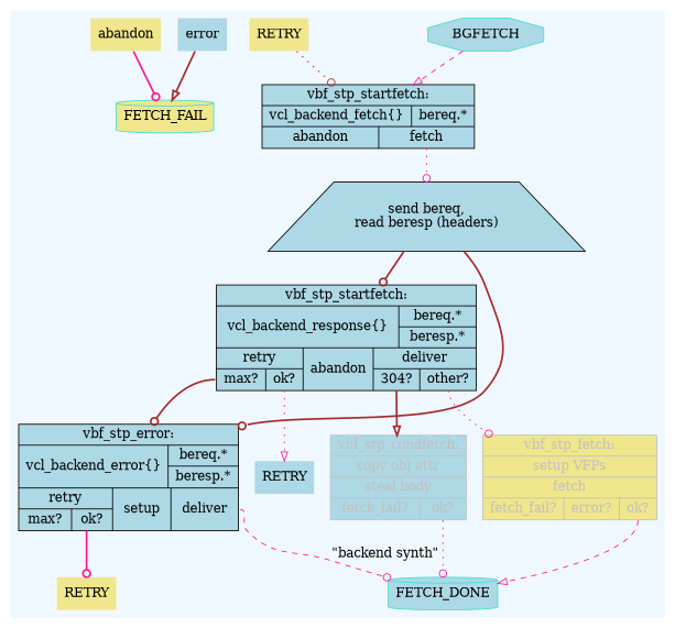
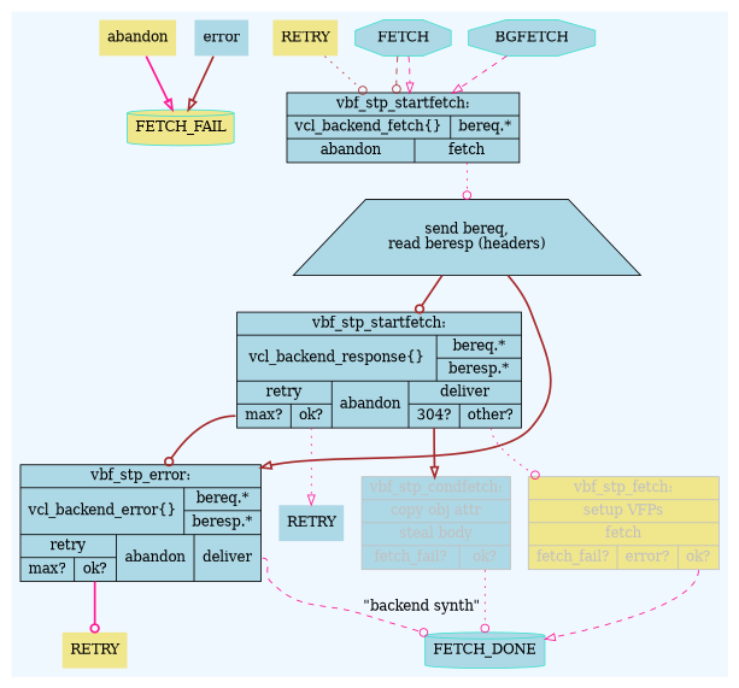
  digraph {
    node [fillcolor=lightblue shape=plaintext style=filled]
    edge [arrowhead=odot color=deeppink style=bold]
    RETRY [fillcolor=khaki]
    n2 [label="{vbf_stp_startfetch:|{vcl_backend_fetch\{\}|bereq.*}|{abandon|<fetch>fetch}}" shape=record]
    n3 [color=turquoise label=BGFETCH shape=octagon]
+   n4 [color=turquoise label=FETCH shape=octagon]
    n5 [label="send bereq,\nread beresp (headers)" shape=trapezium]
    n6 [label="{vbf_stp_startfetch:|{vcl_backend_response\{\}|{bereq.*|beresp.*}}|{{retry|{<max>max?|<retry>ok?}}|abandon|{deliver|{<fetch_304>304?|<non_304>other?}}}}" shape=record]
-   n7 [label="{vbf_stp_error:|{vcl_backend_error\{\}|{bereq.*|beresp.*}}|{{retry|{<max>max?|<retry>ok?}}|setup|<deliver>deliver}}}" shape=record]
+   n7 [label="{vbf_stp_error:|{vcl_backend_error\{\}|{bereq.*|beresp.*}}|{{retry|{<max>max?|<retry>ok?}}|abandon|<deliver>deliver}}}" shape=record]
    n8 [label=RETRY]
    n9 [color=grey fontcolor=grey label="{vbf_stp_condfetch:|copy obj attr|steal body|{fetch_fail?|<ok>ok?}}" shape=record]
    n10 [color=grey fillcolor=khaki fontcolor=grey label="{vbf_stp_fetch:|setup VFPs|<fetch>fetch|{fetch_fail?|error?|<ok>ok?}}" shape=record]
    n11 [color=turquoise label=FETCH_DONE shape=cylinder]
    n12 [color=turquoise fillcolor=khaki label=FETCH_FAIL shape=cylinder]
    n13 [fillcolor=khaki label=RETRY]
    error
    abandon [fillcolor=khaki]
    subgraph cluster_1 {
      color=aliceblue
      style=filled
      RETRY
      n2
      n3
+     n4
      n5
      n6
      n7
      n8
      n9
      n10
      n11
      n12
      n13
      error
      abandon
    }
    RETRY -> n2 [color=brown style=dotted]
    n2 -> n5 [style=dotted tailport="fetch:s"]
    n3 -> n2 [arrowhead=onormal style=dashed]
+   n4 -> n2 [color=brown style=dashed]
+   n4 -> n2 [arrowhead=onormal style=dashed]
    n5 -> n6 [color=brown]
-   n5 -> n7 [color=brown]
+   n5 -> n7 [arrowhead=onormal color=brown]
    n6 -> n7 [color=brown tailport=max]
    n6 -> n8 [arrowhead=onormal style=dotted tailport=retry]
    n6 -> n9 [arrowhead=onormal color=brown tailport="fetch_304:s"]
    n6 -> n10 [style=dotted tailport="non_304:s"]
    n7 -> n11 [label="\"backend synth\"" style=dashed tailport=deliver]
    n7 -> n13 [tailport=retry]
    n9 -> n11 [style=dotted tailport="ok:s"]
    n10 -> n11 [arrowhead=onormal style=dashed tailport="ok:s"]
    error -> n12 [arrowhead=onormal color=brown]
-   abandon -> n12
+   abandon -> n12 [arrowhead=onormal]
  }
